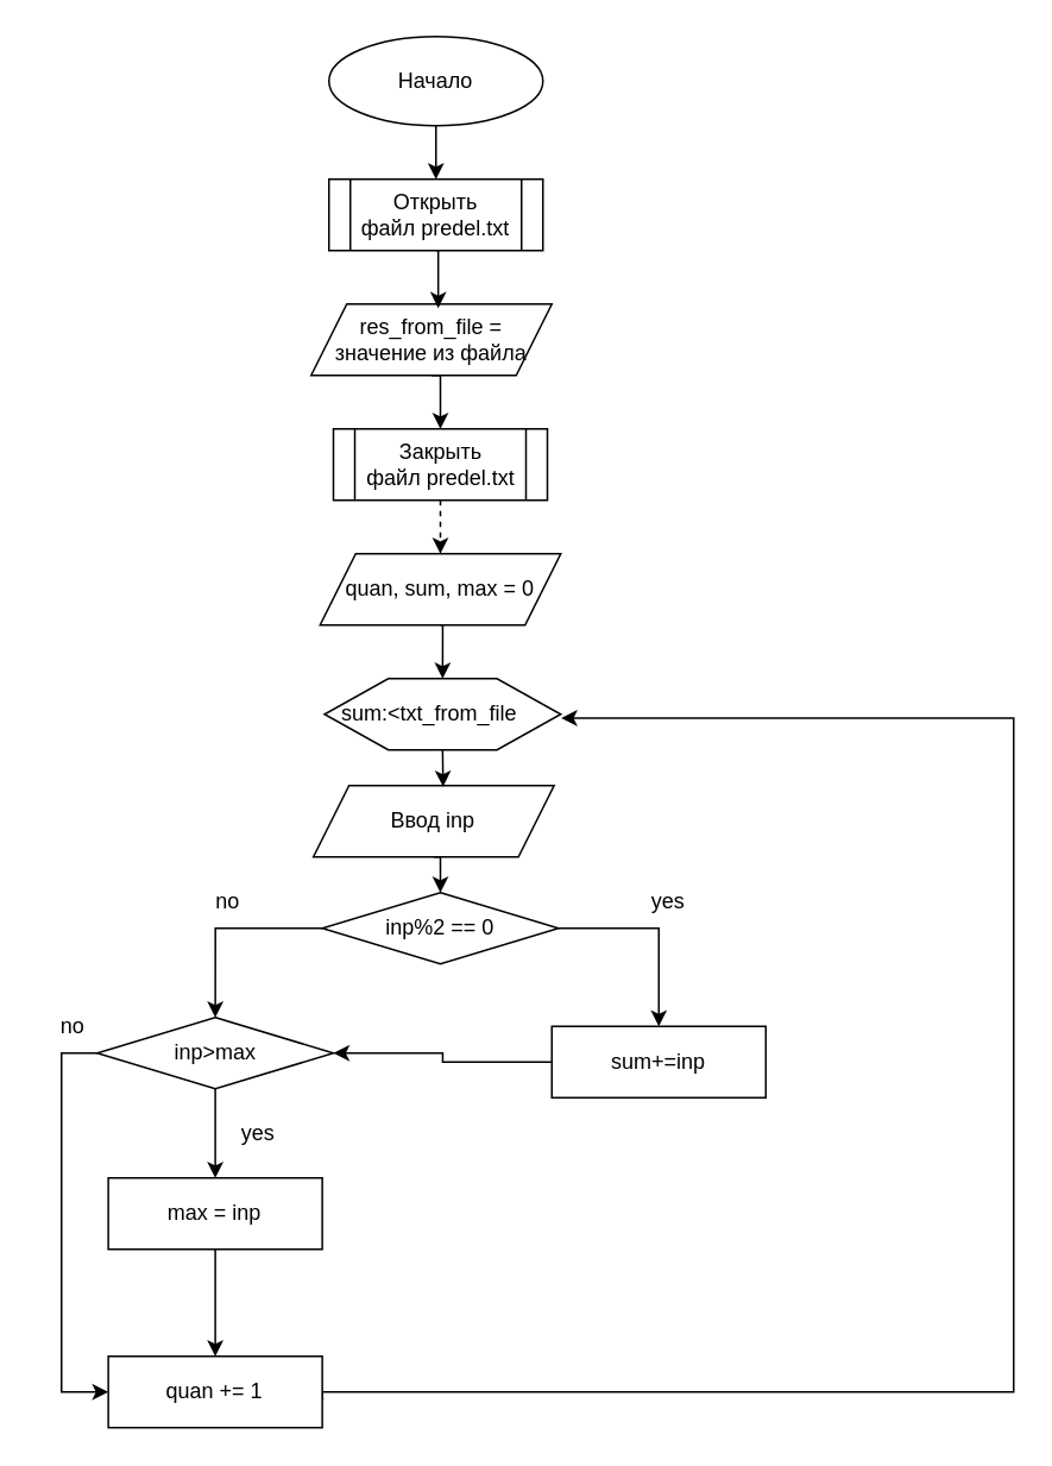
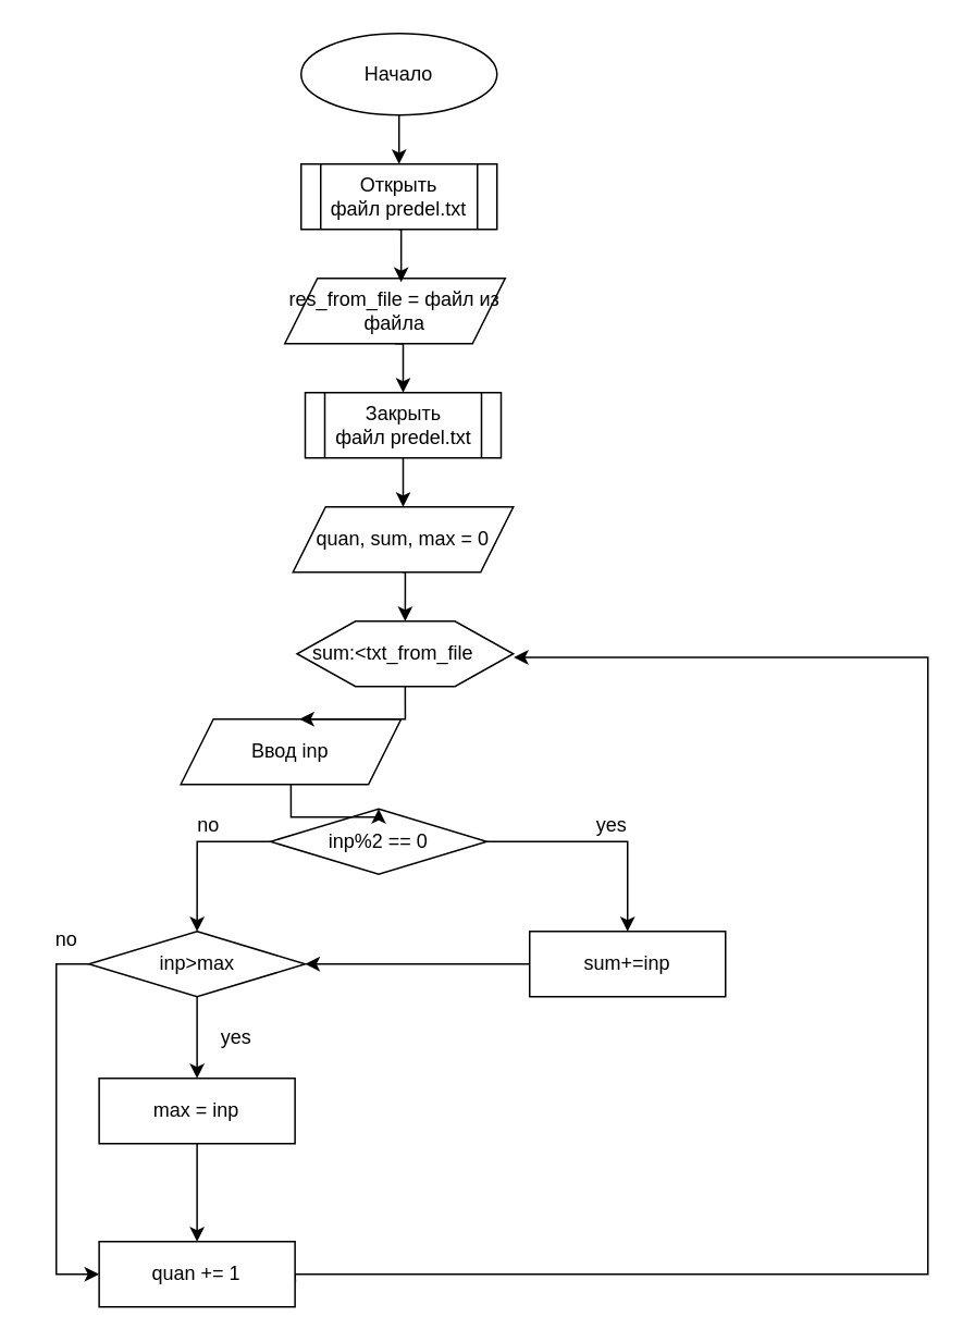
  <mxCell id="0" />
  <mxCell id="1" parent="0" />
  <mxCell id="2" style="edgeStyle=orthogonalEdgeStyle;rounded=0;orthogonalLoop=1;jettySize=auto;html=1;exitX=0.5;exitY=1;exitDx=0;exitDy=0;entryX=0.5;entryY=0;entryDx=0;entryDy=0;" edge="1" parent="1" source="3" target="4"><mxGeometry relative="1" as="geometry" /></mxCell>
  <mxCell id="3" value="Начало" style="ellipse;whiteSpace=wrap;html=1;" vertex="1" parent="1"><mxGeometry x="184" y="20" width="120" height="50" as="geometry" /></mxCell>
  <mxCell id="4" value="Открыть файл&amp;nbsp;predel.txt" style="shape=process;whiteSpace=wrap;html=1;backgroundOutline=1;" vertex="1" parent="1"><mxGeometry x="184" y="100" width="120" height="40" as="geometry" /></mxCell>
  <mxCell id="5" style="edgeStyle=orthogonalEdgeStyle;rounded=0;orthogonalLoop=1;jettySize=auto;html=1;exitX=0.5;exitY=1;exitDx=0;exitDy=0;entryX=0.5;entryY=0;entryDx=0;entryDy=0;" edge="1" parent="1" source="6" target="8"><mxGeometry relative="1" as="geometry" /></mxCell>
- <mxCell id="6" value="res_from_file = значение из файла" style="shape=parallelogram;perimeter=parallelogramPerimeter;whiteSpace=wrap;html=1;fixedSize=1;" vertex="1" parent="1"><mxGeometry x="174" y="170" width="135" height="40" as="geometry" /></mxCell>
- <mxCell id="7" style="edgeStyle=orthogonalEdgeStyle;rounded=0;orthogonalLoop=1;jettySize=auto;html=1;exitX=0.5;exitY=1;exitDx=0;exitDy=0;entryX=0.5;entryY=0;entryDx=0;entryDy=0;dashed=1;" edge="1" parent="1" source="8" target="10"><mxGeometry relative="1" as="geometry" /></mxCell>
+ <mxCell id="6" value="res_from_file = файл из файла" style="shape=parallelogram;perimeter=parallelogramPerimeter;whiteSpace=wrap;html=1;fixedSize=1;" vertex="1" parent="1"><mxGeometry x="174" y="170" width="135" height="40" as="geometry" /></mxCell>
+ <mxCell id="7" style="edgeStyle=orthogonalEdgeStyle;rounded=0;orthogonalLoop=1;jettySize=auto;html=1;exitX=0.5;exitY=1;exitDx=0;exitDy=0;entryX=0.5;entryY=0;entryDx=0;entryDy=0;" edge="1" parent="1" source="8" target="10"><mxGeometry relative="1" as="geometry" /></mxCell>
  <mxCell id="8" value="Закрыть файл&amp;nbsp;predel.txt" style="shape=process;whiteSpace=wrap;html=1;backgroundOutline=1;" vertex="1" parent="1"><mxGeometry x="186.5" y="240" width="120" height="40" as="geometry" /></mxCell>
  <mxCell id="9" style="edgeStyle=orthogonalEdgeStyle;rounded=0;orthogonalLoop=1;jettySize=auto;html=1;exitX=0.5;exitY=1;exitDx=0;exitDy=0;entryX=0.5;entryY=0;entryDx=0;entryDy=0;" edge="1" parent="1" source="10" target="11"><mxGeometry relative="1" as="geometry" /></mxCell>
  <mxCell id="10" value="quan, sum, max = 0" style="shape=parallelogram;perimeter=parallelogramPerimeter;whiteSpace=wrap;html=1;fixedSize=1;" vertex="1" parent="1"><mxGeometry x="179" y="310" width="135" height="40" as="geometry" /></mxCell>
  <mxCell id="11" value="&lt;div&gt;&lt;br&gt;&lt;/div&gt;" style="verticalLabelPosition=bottom;verticalAlign=top;html=1;shape=hexagon;perimeter=hexagonPerimeter2;arcSize=6;size=0.27;" vertex="1" parent="1"><mxGeometry x="181.5" y="380" width="132.5" height="40" as="geometry" /></mxCell>
  <mxCell id="12" value="sum:&amp;lt;txt_from_file" style="text;html=1;align=center;verticalAlign=middle;resizable=0;points=[];autosize=1;strokeColor=none;fillColor=none;" vertex="1" parent="1"><mxGeometry x="175.25" y="385" width="130" height="30" as="geometry" /></mxCell>
  <mxCell id="13" style="edgeStyle=orthogonalEdgeStyle;rounded=0;orthogonalLoop=1;jettySize=auto;html=1;exitX=0.5;exitY=1;exitDx=0;exitDy=0;entryX=0.528;entryY=0.058;entryDx=0;entryDy=0;entryPerimeter=0;" edge="1" parent="1" source="4" target="6"><mxGeometry relative="1" as="geometry" /></mxCell>
  <mxCell id="14" style="edgeStyle=orthogonalEdgeStyle;rounded=0;orthogonalLoop=1;jettySize=auto;html=1;exitX=1;exitY=0.5;exitDx=0;exitDy=0;entryX=0.5;entryY=0;entryDx=0;entryDy=0;" edge="1" parent="1" source="16" target="21"><mxGeometry relative="1" as="geometry" /></mxCell>
  <mxCell id="15" style="edgeStyle=orthogonalEdgeStyle;rounded=0;orthogonalLoop=1;jettySize=auto;html=1;exitX=0;exitY=0.5;exitDx=0;exitDy=0;entryX=0.5;entryY=0;entryDx=0;entryDy=0;" edge="1" parent="1" source="16" target="23"><mxGeometry relative="1" as="geometry" /></mxCell>
- <mxCell id="16" value="inp%2 == 0" style="rhombus;whiteSpace=wrap;html=1;" vertex="1" parent="1"><mxGeometry x="180.25" y="500" width="132.5" height="40" as="geometry" /></mxCell>
+ <mxCell id="16" value="inp%2 == 0" style="rhombus;whiteSpace=wrap;html=1;" vertex="1" parent="1"><mxGeometry x="165.25" y="495" width="132.5" height="40" as="geometry" /></mxCell>
  <mxCell id="17" style="edgeStyle=orthogonalEdgeStyle;rounded=0;orthogonalLoop=1;jettySize=auto;html=1;exitX=0.5;exitY=1;exitDx=0;exitDy=0;entryX=0.5;entryY=0;entryDx=0;entryDy=0;" edge="1" parent="1" source="18" target="16"><mxGeometry relative="1" as="geometry" /></mxCell>
- <mxCell id="18" value="Ввод inp" style="shape=parallelogram;perimeter=parallelogramPerimeter;whiteSpace=wrap;html=1;fixedSize=1;" vertex="1" parent="1"><mxGeometry x="175.25" y="440" width="135" height="40" as="geometry" /></mxCell>
+ <mxCell id="18" value="Ввод inp" style="shape=parallelogram;perimeter=parallelogramPerimeter;whiteSpace=wrap;html=1;fixedSize=1;" vertex="1" parent="1"><mxGeometry x="110.25" y="440" width="135" height="40" as="geometry" /></mxCell>
  <mxCell id="19" style="edgeStyle=orthogonalEdgeStyle;rounded=0;orthogonalLoop=1;jettySize=auto;html=1;exitX=0.5;exitY=1;exitDx=0;exitDy=0;entryX=0.539;entryY=0.015;entryDx=0;entryDy=0;entryPerimeter=0;" edge="1" parent="1" source="11" target="18"><mxGeometry relative="1" as="geometry" /></mxCell>
  <mxCell id="20" style="edgeStyle=orthogonalEdgeStyle;rounded=0;orthogonalLoop=1;jettySize=auto;html=1;exitX=0;exitY=0.5;exitDx=0;exitDy=0;entryX=1;entryY=0.5;entryDx=0;entryDy=0;" edge="1" parent="1" source="21" target="23"><mxGeometry relative="1" as="geometry" /></mxCell>
- <mxCell id="21" value="sum+=inp" style="rounded=0;whiteSpace=wrap;html=1;" vertex="1" parent="1"><mxGeometry x="309" y="575" width="120" height="40" as="geometry" /></mxCell>
+ <mxCell id="21" value="sum+=inp" style="rounded=0;whiteSpace=wrap;html=1;" vertex="1" parent="1"><mxGeometry x="324" y="570" width="120" height="40" as="geometry" /></mxCell>
  <mxCell id="22" style="edgeStyle=orthogonalEdgeStyle;rounded=0;orthogonalLoop=1;jettySize=auto;html=1;exitX=0.5;exitY=1;exitDx=0;exitDy=0;entryX=0.5;entryY=0;entryDx=0;entryDy=0;" edge="1" parent="1" source="23" target="25"><mxGeometry relative="1" as="geometry" /></mxCell>
  <mxCell id="23" value="inp&amp;gt;max" style="rhombus;whiteSpace=wrap;html=1;" vertex="1" parent="1"><mxGeometry x="54" y="570" width="132.5" height="40" as="geometry" /></mxCell>
  <mxCell id="24" style="edgeStyle=orthogonalEdgeStyle;rounded=0;orthogonalLoop=1;jettySize=auto;html=1;exitX=0.5;exitY=1;exitDx=0;exitDy=0;entryX=0.5;entryY=0;entryDx=0;entryDy=0;" edge="1" parent="1" source="25" target="29"><mxGeometry relative="1" as="geometry" /></mxCell>
  <mxCell id="25" value="max = inp" style="rounded=0;whiteSpace=wrap;html=1;" vertex="1" parent="1"><mxGeometry x="60.25" y="660" width="120" height="40" as="geometry" /></mxCell>
  <mxCell id="26" value="yes" style="text;html=1;align=center;verticalAlign=middle;resizable=0;points=[];autosize=1;strokeColor=none;fillColor=none;" vertex="1" parent="1"><mxGeometry x="354" y="490" width="40" height="30" as="geometry" /></mxCell>
  <mxCell id="27" value="no" style="text;html=1;align=center;verticalAlign=middle;resizable=0;points=[];autosize=1;strokeColor=none;fillColor=none;" vertex="1" parent="1"><mxGeometry x="106.5" y="490" width="40" height="30" as="geometry" /></mxCell>
  <mxCell id="28" style="edgeStyle=orthogonalEdgeStyle;rounded=0;orthogonalLoop=1;jettySize=auto;html=1;entryX=1.002;entryY=0.554;entryDx=0;entryDy=0;entryPerimeter=0;exitX=1;exitY=0.5;exitDx=0;exitDy=0;" edge="1" parent="1" source="29" target="11"><mxGeometry relative="1" as="geometry"><mxPoint x="311.39" y="410.04" as="targetPoint" /><mxPoint x="180.25" y="797.37" as="sourcePoint" /><Array as="points"><mxPoint x="180" y="781" /><mxPoint x="180" y="781" /><mxPoint x="180" y="780" /><mxPoint x="568" y="780" /><mxPoint x="568" y="402" /></Array></mxGeometry></mxCell>
  <mxCell id="29" value="quan += 1" style="rounded=0;whiteSpace=wrap;html=1;" vertex="1" parent="1"><mxGeometry x="60.25" y="760" width="120" height="40" as="geometry" /></mxCell>
  <mxCell id="30" style="edgeStyle=orthogonalEdgeStyle;rounded=0;orthogonalLoop=1;jettySize=auto;html=1;exitX=0;exitY=0.5;exitDx=0;exitDy=0;entryX=0;entryY=0.5;entryDx=0;entryDy=0;" edge="1" parent="1" source="23" target="29"><mxGeometry relative="1" as="geometry" /></mxCell>
  <mxCell id="31" value="yes" style="text;html=1;align=center;verticalAlign=middle;resizable=0;points=[];autosize=1;strokeColor=none;fillColor=none;" vertex="1" parent="1"><mxGeometry x="124" y="620" width="40" height="30" as="geometry" /></mxCell>
  <mxCell id="32" value="no" style="text;html=1;align=center;verticalAlign=middle;resizable=0;points=[];autosize=1;strokeColor=none;fillColor=none;" vertex="1" parent="1"><mxGeometry x="20.25" y="560" width="40" height="30" as="geometry" /></mxCell>
